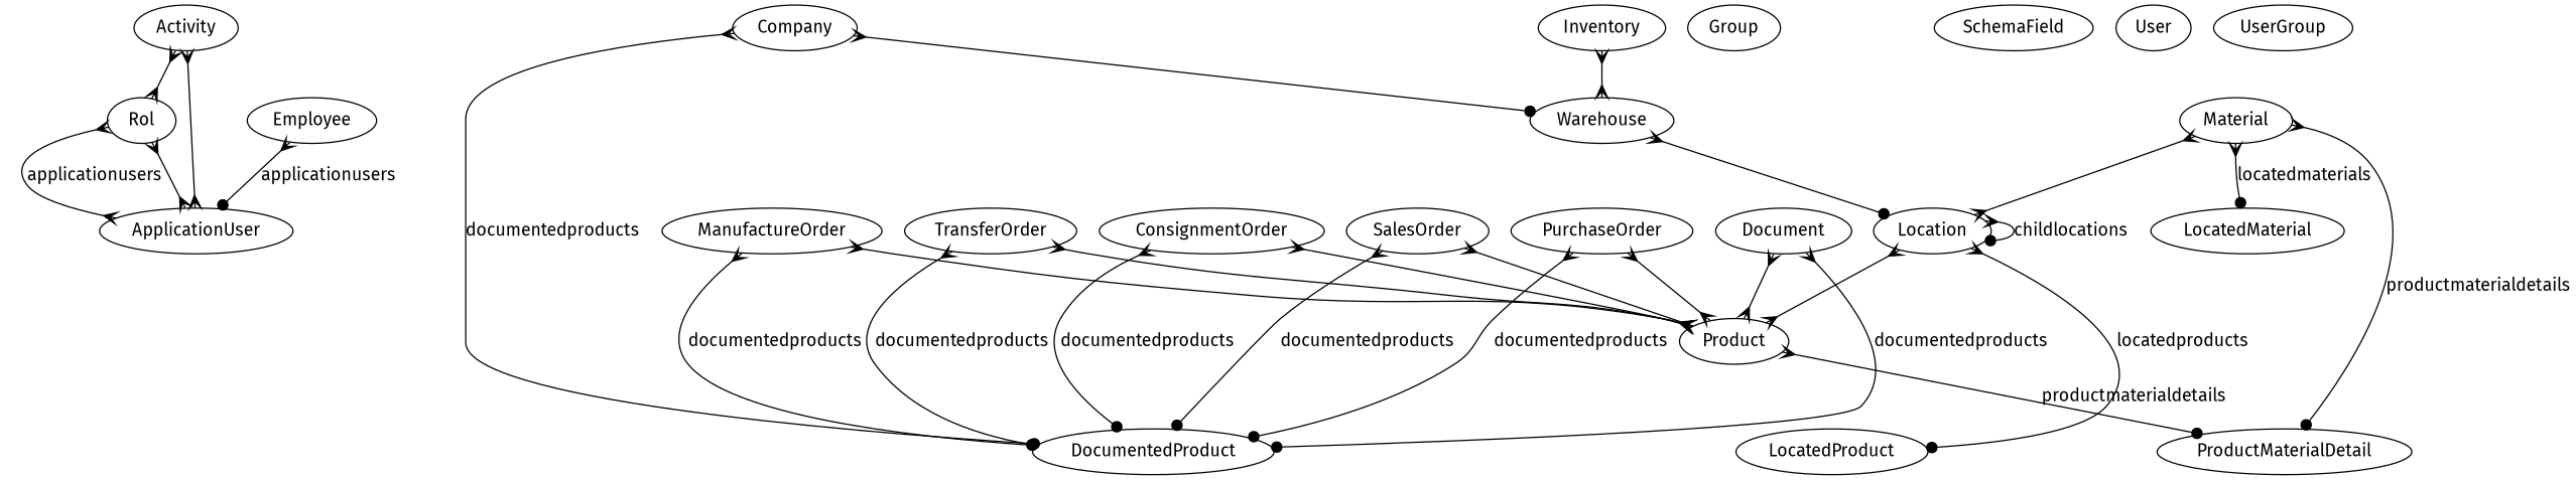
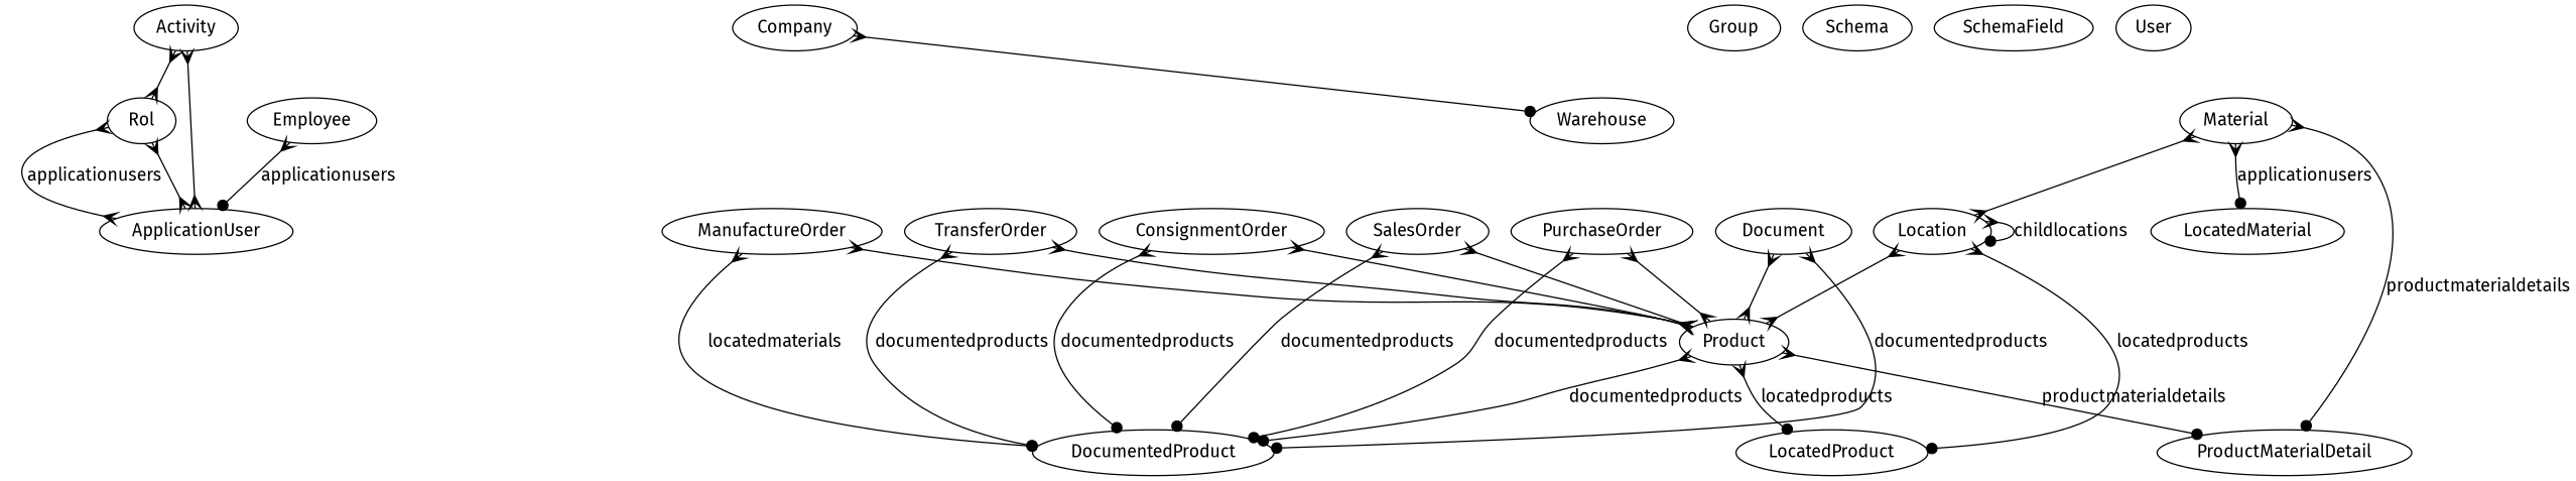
  digraph {
    fontname="Fira Sans"
    splines=true
    node [fontname="Fira Sans"]
    edge [arrowhead=dot arrowtail=crow dir=both fontname="Fira Sans"]
    Activity
    Rol
    ApplicationUser
    Company
    Warehouse
-   Inventory
    ConsignmentOrder
    DocumentedProduct
    Product
    LocatedProduct
    ProductMaterialDetail
    Document
    Employee
    Group
    Location
    ManufactureOrder
    Material
    LocatedMaterial
    PurchaseOrder
    SalesOrder
+   Schema
    SchemaField
    TransferOrder
    User
-   UserGroup
    Activity -> Rol [arrowhead=crow]
    Rol -> ApplicationUser [arrowhead=crow label=applicationusers]
    ApplicationUser -> Activity [arrowhead=crow]
    ApplicationUser -> Rol [arrowhead=crow]
    Company -> Warehouse
-   Warehouse -> Location
-   Inventory -> Warehouse [arrowhead=crow]
    ConsignmentOrder -> DocumentedProduct [label=documentedproducts]
    ConsignmentOrder -> Product [arrowhead=crow]
-   Company -> DocumentedProduct [label=documentedproducts]
+   Product -> DocumentedProduct [label=documentedproducts]
+   Product -> LocatedProduct [label=locatedproducts]
    Product -> ProductMaterialDetail [label=productmaterialdetails]
    Document -> DocumentedProduct [label=documentedproducts]
    Document -> Product [arrowhead=crow]
    Employee -> ApplicationUser [label=applicationusers]
    Location -> Product [arrowhead=crow]
    Location -> LocatedProduct [label=locatedproducts]
    Location -> Location [label=childlocations]
-   ManufactureOrder -> DocumentedProduct [label=documentedproducts]
+   ManufactureOrder -> DocumentedProduct [label=locatedmaterials]
    ManufactureOrder -> Product [arrowhead=crow]
    Material -> ProductMaterialDetail [label=productmaterialdetails]
    Material -> Location [arrowhead=crow]
-   Material -> LocatedMaterial [label=locatedmaterials]
+   Material -> LocatedMaterial [label=applicationusers]
    PurchaseOrder -> DocumentedProduct [label=documentedproducts]
    PurchaseOrder -> Product [arrowhead=crow]
    SalesOrder -> DocumentedProduct [label=documentedproducts]
    SalesOrder -> Product [arrowhead=crow]
    TransferOrder -> DocumentedProduct [label=documentedproducts]
    TransferOrder -> Product [arrowhead=crow]
  }
